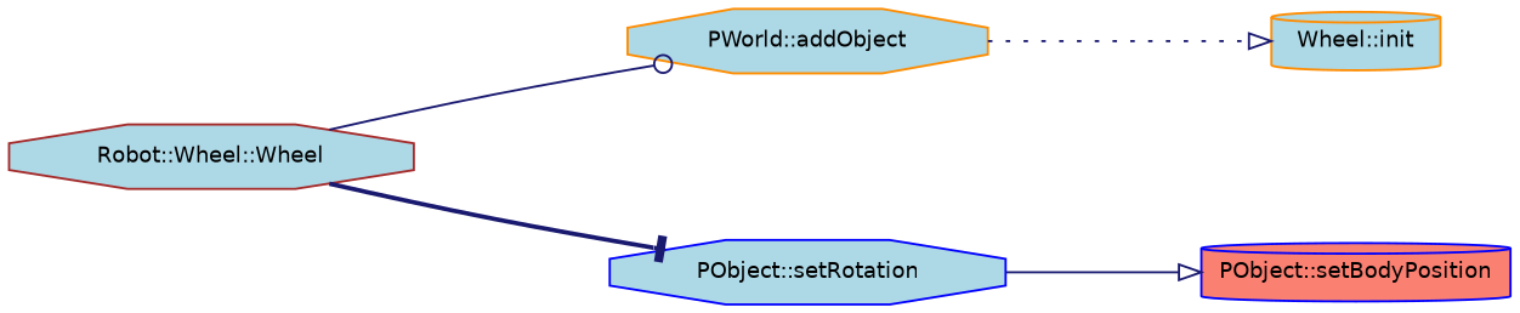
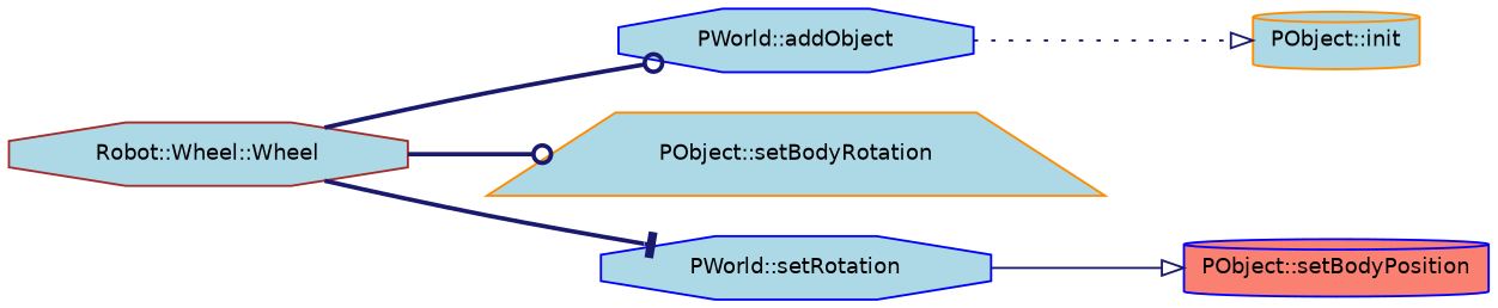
  digraph {
    rankdir=LR
    node [color=blue fillcolor=lightblue fontname=Helvetica fontsize=10 shape=octagon style=filled]
    edge [arrowhead=odot color=midnightblue fontname=Helvetica fontsize=10 labelfontname=Helvetica labelfontsize=10 style=solid]
    n1 [color=brown fontcolor=black height=0.2 label="Robot::Wheel::Wheel" width=0.4]
-   n2 [color=darkorange height=0.2 label="PWorld::addObject" width=0.4]
-   n4 [height=0.2 label="PObject::setRotation" width=0.4]
-   n5 [color=darkorange height=0.2 label="Wheel::init" shape=cylinder width=0.4]
+   n2 [height=0.2 label="PWorld::addObject" width=0.4]
+   n3 [color=darkorange height=0.2 label="PObject::setBodyRotation" shape=trapezium width=0.4]
+   n4 [height=0.2 label="PWorld::setRotation" width=0.4]
+   n5 [color=darkorange height=0.2 label="PObject::init" shape=cylinder width=0.4]
    n6 [fillcolor=salmon height=0.2 label="PObject::setBodyPosition" shape=cylinder width=0.4]
-   n1 -> n2
+   n1 -> n2 [style=bold]
+   n1 -> n3 [style=bold]
    n1 -> n4 [arrowhead=tee style=bold]
    n2 -> n5 [arrowhead=onormal style=dotted]
    n4 -> n6 [arrowhead=onormal]
  }
